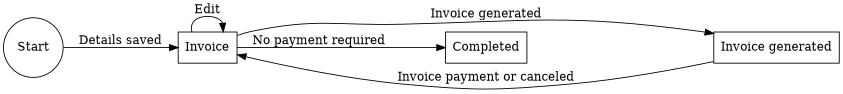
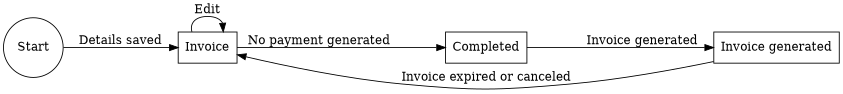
  digraph {
    rankdir=LR
    node [shape=box]
    n1 [label=Start shape=circle]
    n2 [label=Invoice]
    n3 [label="Invoice generated"]
    n4 [label=Completed]
    n1 -> n2 [label="Details saved"]
    n2 -> n2 [label=Edit]
-   n2 -> n3 [label="Invoice generated"]
-   n2 -> n4 [label="No payment required"]
-   n3 -> n2 [label="Invoice payment or canceled"]
+   n4 -> n3 [label="Invoice generated"]
+   n2 -> n4 [label="No payment generated"]
+   n3 -> n2 [label="Invoice expired or canceled"]
  }
